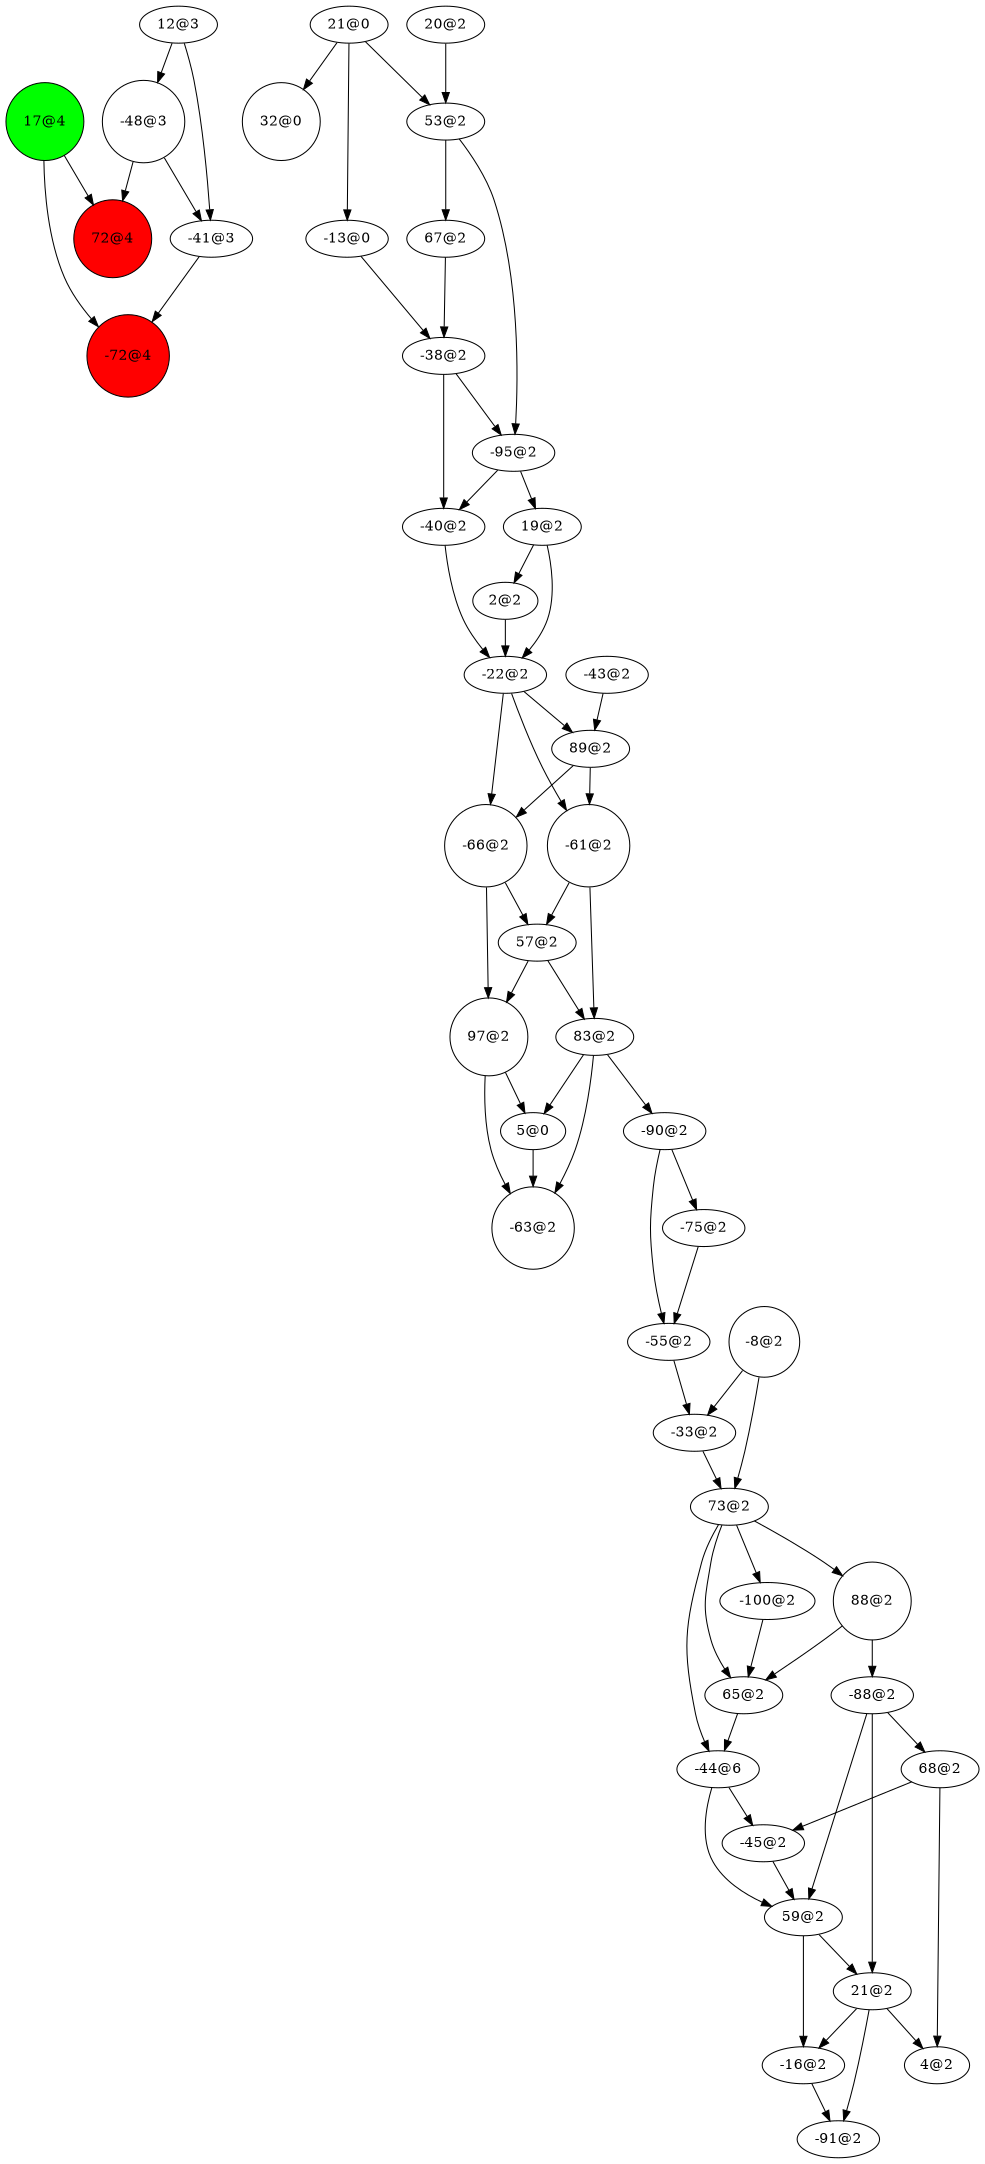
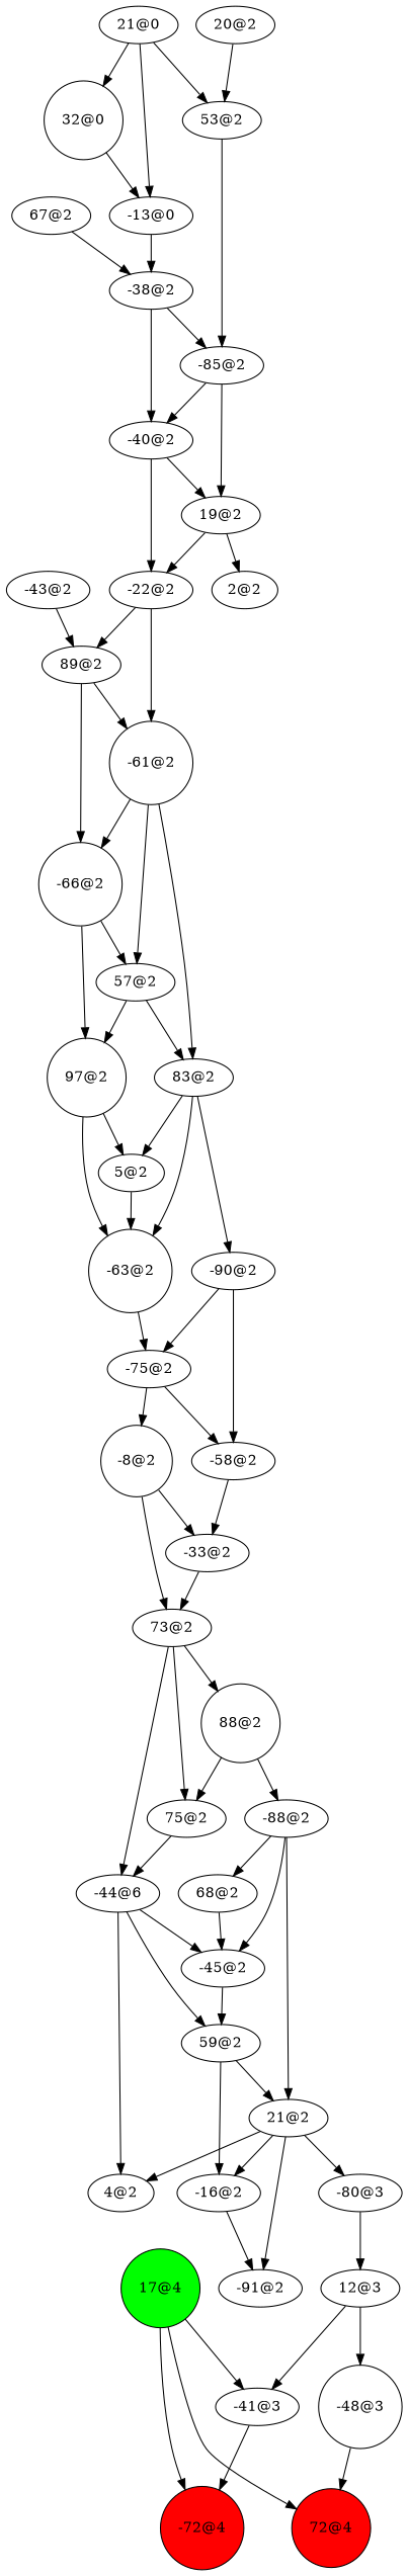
  digraph {
    "-72@4" [fillcolor=red shape=circle style=filled]
    "72@4" [fillcolor=red shape=circle style=filled]
    n3 [label="-41@3"]
    "-48@3" [shape=circle]
    n5 [label="12@3"]
+   "-80@3"
    n7 [label="-16@2"]
    "-91@2"
    n9 [label="21@2"]
    "4@2"
    n11 [label="59@2"]
    "-45@2"
    n13 [label="-88@2"]
    "68@2"
    "17@4" [fillcolor=green shape=circle style=filled]
    n16 [label="-44@6"]
    "88@2" [shape=circle]
-   "65@2"
-   "-100@2"
+   "65@2" [label="75@2"]
    "-33@2"
    "73@2"
-   "-58@2" [label="-55@2"]
+   "-58@2"
    "-8@2" [shape=circle]
    "-90@2"
    "-75@2"
    "-63@2" [shape=circle]
-   "5@2" [label="5@0"]
+   "5@2"
    "83@2"
    "57@2"
    "97@2" [shape=circle]
    "-66@2" [shape=circle]
    "-61@2" [shape=circle]
    "89@2"
    "-43@2"
    "-22@2"
    "2@2"
    "19@2"
    "-40@2"
-   "-85@2" [label="-95@2"]
+   "-85@2"
    n40 [label="-38@2"]
    "67@2"
    "53@2"
    n43 [label="21@0"]
    "-13@0"
    "32@0" [shape=circle]
    "20@2"
    n3 -> "-72@4"
    "-48@3" -> "72@4"
-   "-48@3" -> n3
+   "17@4" -> n3
    n5 -> n3
    n5 -> "-48@3"
+   "-80@3" -> n5
    n7 -> "-91@2"
+   n9 -> "-80@3"
    n9 -> n7
    n9 -> "-91@2"
    n9 -> "4@2"
    n11 -> n7
    n11 -> n9
    "-45@2" -> n11
    n13 -> n9
-   n13 -> n11
+   n13 -> "-45@2"
    n13 -> "68@2"
-   "68@2" -> "4@2"
+   n16 -> "4@2"
    "68@2" -> "-45@2"
    "17@4" -> "-72@4"
    "17@4" -> "72@4"
    n16 -> n11
    n16 -> "-45@2"
    "88@2" -> n13
    "88@2" -> "65@2"
    "65@2" -> n16
-   "-100@2" -> "65@2"
    "-33@2" -> "73@2"
    "73@2" -> n16
    "73@2" -> "88@2"
    "73@2" -> "65@2"
-   "73@2" -> "-100@2"
    "-58@2" -> "-33@2"
    "-8@2" -> "-33@2"
    "-8@2" -> "73@2"
    "-90@2" -> "-58@2"
    "-90@2" -> "-75@2"
    "-75@2" -> "-58@2"
+   "-75@2" -> "-8@2"
+   "-63@2" -> "-75@2"
    "5@2" -> "-63@2"
    "83@2" -> "-90@2"
    "83@2" -> "-63@2"
    "83@2" -> "5@2"
    "57@2" -> "83@2"
    "57@2" -> "97@2"
    "97@2" -> "-63@2"
    "97@2" -> "5@2"
    "-66@2" -> "57@2"
    "-66@2" -> "97@2"
    "-61@2" -> "83@2"
    "-61@2" -> "57@2"
-   "-22@2" -> "-66@2"
+   "-61@2" -> "-66@2"
    "89@2" -> "-66@2"
    "89@2" -> "-61@2"
    "-43@2" -> "89@2"
    "-22@2" -> "-61@2"
    "-22@2" -> "89@2"
-   "2@2" -> "-22@2"
    "19@2" -> "-22@2"
    "19@2" -> "2@2"
    "-40@2" -> "-22@2"
+   "-40@2" -> "19@2"
    "-85@2" -> "19@2"
    "-85@2" -> "-40@2"
    n40 -> "-40@2"
    n40 -> "-85@2"
    "67@2" -> n40
    "53@2" -> "-85@2"
-   "53@2" -> "67@2"
    n43 -> "53@2"
    n43 -> "-13@0"
    n43 -> "32@0"
    "-13@0" -> n40
+   "32@0" -> "-13@0"
    "20@2" -> "53@2"
  }
